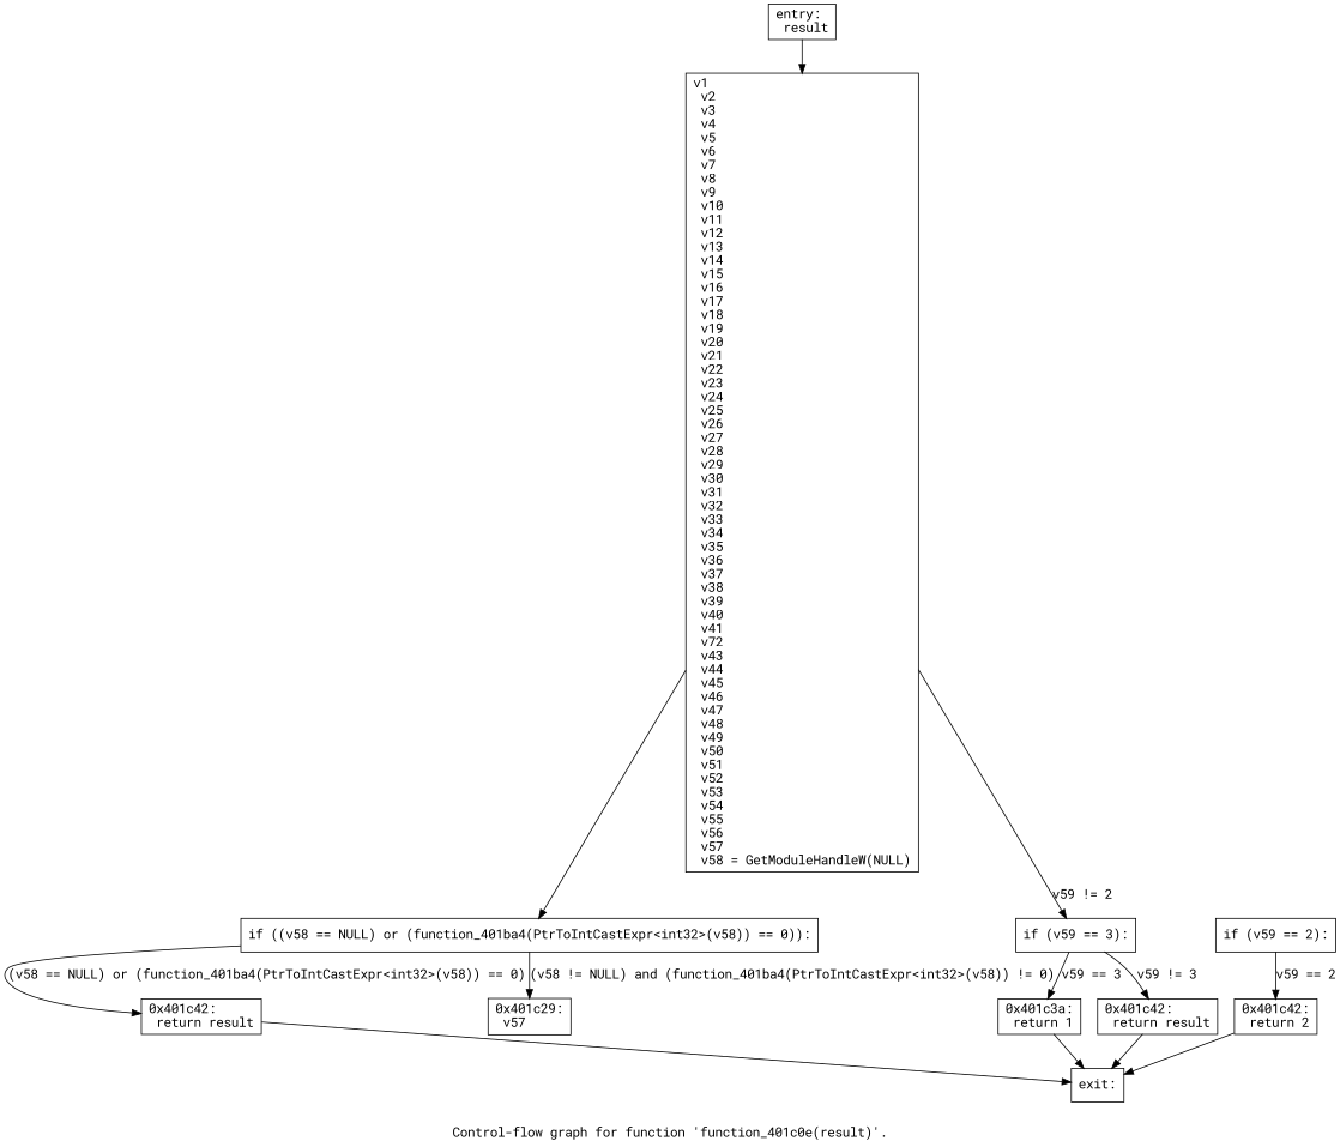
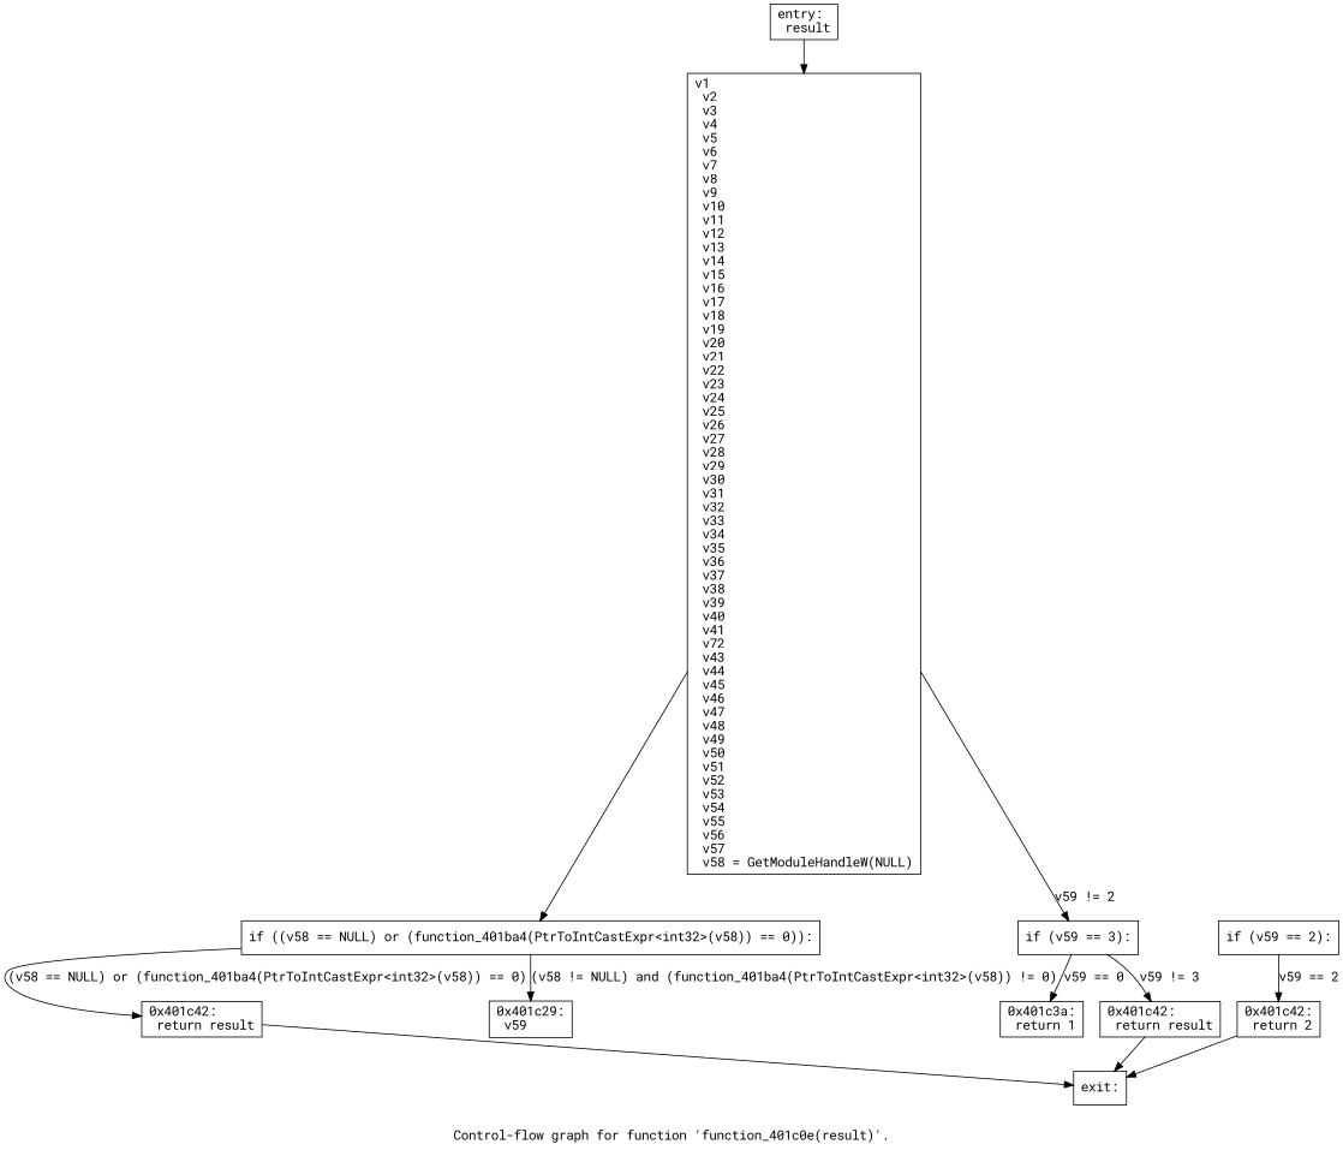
  digraph {
    fontname="Roboto Mono"
    label="Control-flow graph for function 'function_401c0e(result)'."
    node [fontname="Roboto Mono" shape=record]
    edge [fontname="Roboto Mono"]
    n1 [label="{entry:\l  result\l}"]
    n2 [label="{  v1\l  v2\l  v3\l  v4\l  v5\l  v6\l  v7\l  v8\l  v9\l  v10\l  v11\l  v12\l  v13\l  v14\l  v15\l  v16\l  v17\l  v18\l  v19\l  v20\l  v21\l  v22\l  v23\l  v24\l  v25\l  v26\l  v27\l  v28\l  v29\l  v30\l  v31\l  v32\l  v33\l  v34\l  v35\l  v36\l  v37\l  v38\l  v39\l  v40\l  v41\l  v72\l  v43\l  v44\l  v45\l  v46\l  v47\l  v48\l  v49\l  v50\l  v51\l  v52\l  v53\l  v54\l  v55\l  v56\l  v57\l  v58 = GetModuleHandleW(NULL)\l}"]
    n3 [label="{  if ((v58 == NULL) or (function_401ba4(PtrToIntCastExpr\<int32\>(v58)) == 0)):\l}"]
    n4 [label="{  if (v59 == 3):\l}"]
    n5 [label="{0x401c42:\l  return result\l}"]
-   n6 [label="{0x401c29:\l  v57\l}"]
+   n6 [label="{0x401c29:\l  v59\l}"]
    n7 [label="{exit:\l}"]
    n8 [label="{  if (v59 == 2):\l}"]
    n9 [label="{0x401c42:\l  return 2\l}"]
    n10 [label="{0x401c3a:\l  return 1\l}"]
    n11 [label="{0x401c42:\l  return result\l}"]
    n1 -> n2
    n2 -> n3
    n2 -> n4 [label="v59 != 2"]
    n3 -> n5 [label="(v58 == NULL) or (function_401ba4(PtrToIntCastExpr\<int32\>(v58)) == 0)"]
    n3 -> n6 [label="(v58 != NULL) and (function_401ba4(PtrToIntCastExpr\<int32\>(v58)) != 0)"]
-   n4 -> n10 [label="v59 == 3"]
+   n4 -> n10 [label="v59 == 0"]
    n4 -> n11 [label="v59 != 3"]
    n5 -> n7
    n8 -> n9 [label="v59 == 2"]
    n9 -> n7
-   n10 -> n7
    n11 -> n7
  }
